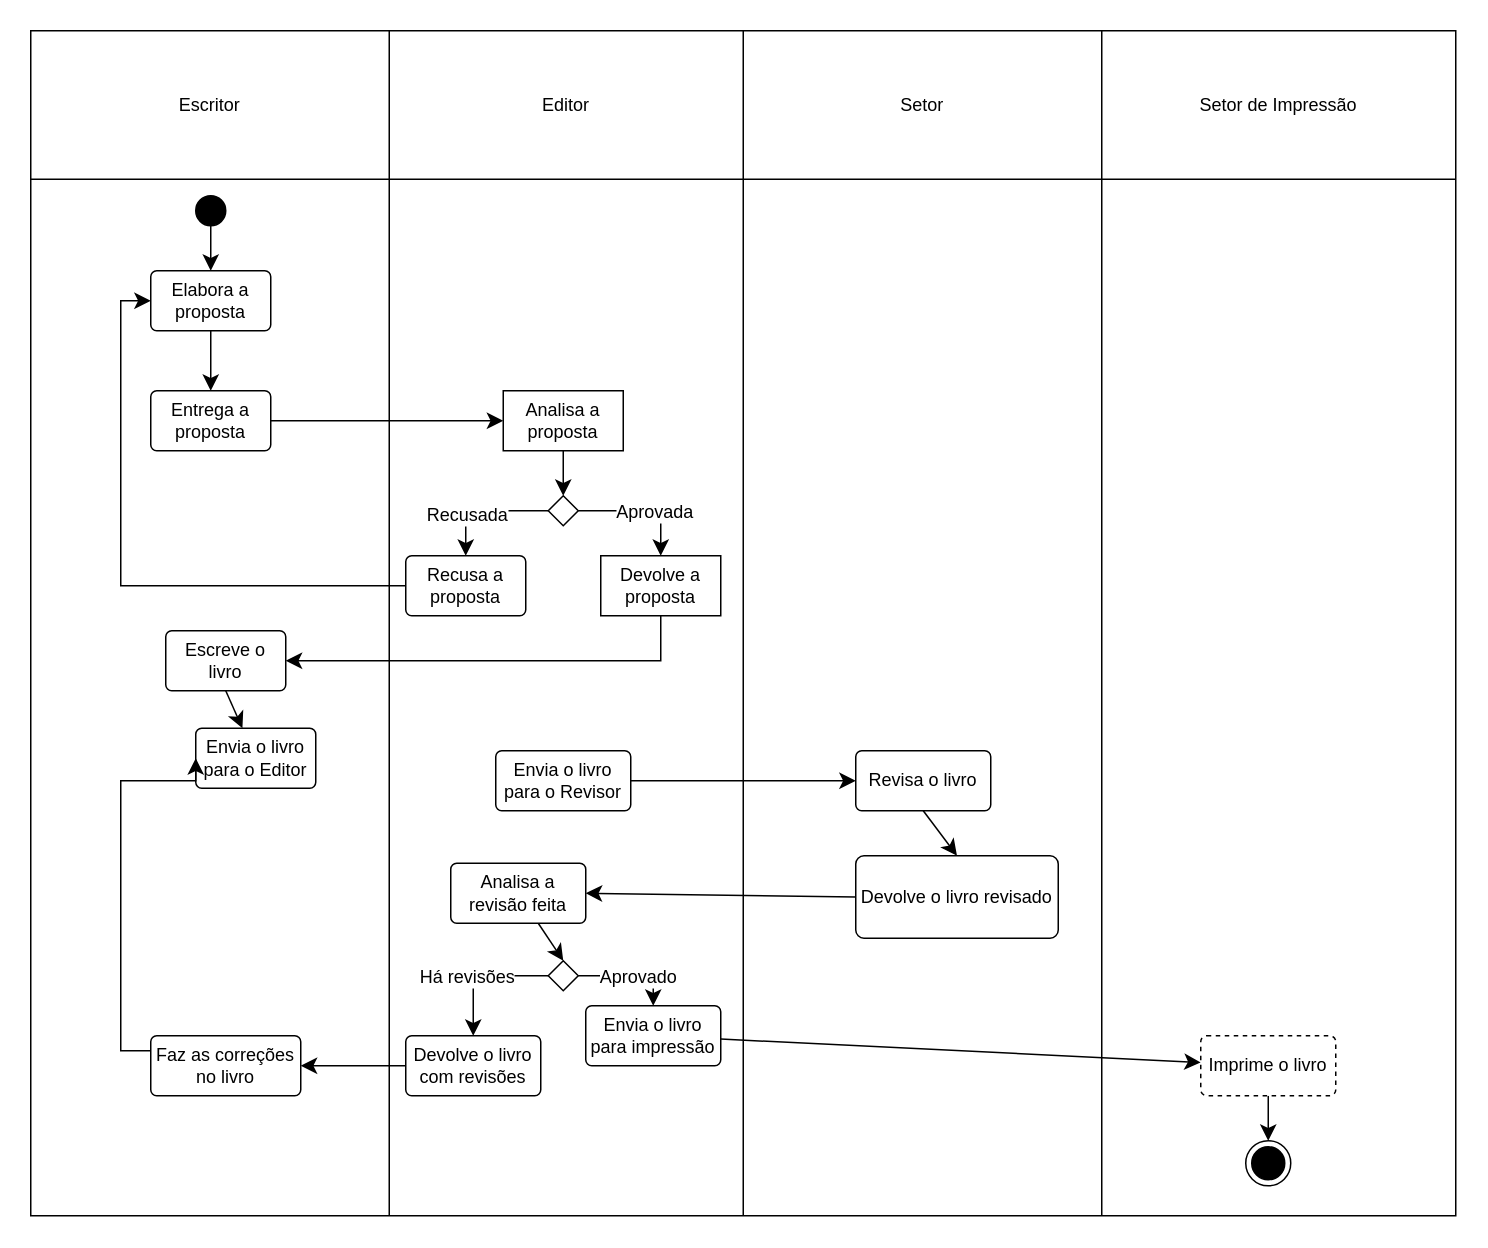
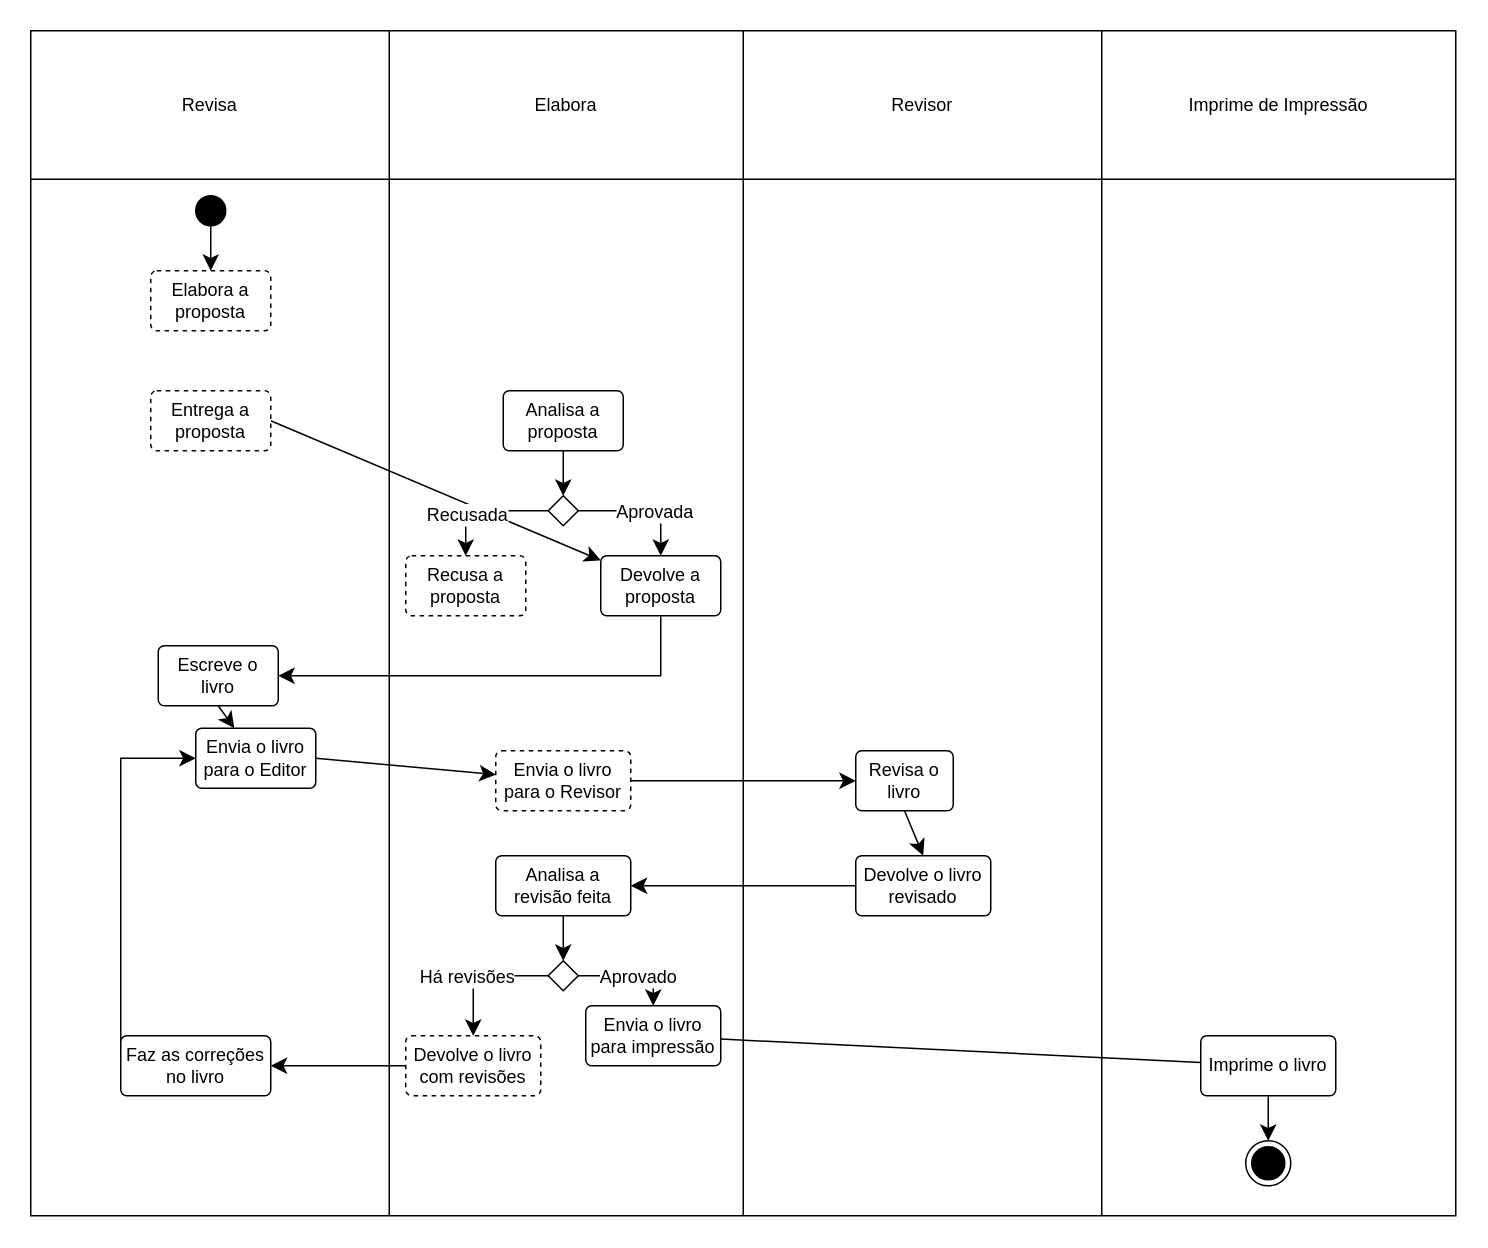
  <mxCell id="0" />
  <mxCell id="1" parent="0" />
  <mxCell id="2" value="" style="shape=table;startSize=0;container=1;collapsible=0;childLayout=tableLayout;moveCells=1;" vertex="1" parent="1"><mxGeometry x="20" y="20" width="950" height="790" as="geometry" /></mxCell>
  <mxCell id="3" value="" style="shape=tableRow;horizontal=0;startSize=0;swimlaneHead=0;swimlaneBody=0;strokeColor=inherit;top=0;left=0;bottom=0;right=0;collapsible=0;dropTarget=0;fillColor=none;points=[[0,0.5],[1,0.5]];portConstraint=eastwest;" vertex="1" parent="2"><mxGeometry width="950" height="99" as="geometry" /></mxCell>
- <mxCell id="4" value="Escritor" style="shape=partialRectangle;html=1;whiteSpace=wrap;connectable=0;strokeColor=inherit;overflow=hidden;fillColor=none;top=0;left=0;bottom=0;right=0;pointerEvents=1;" vertex="1" parent="3"><mxGeometry width="239" height="99" as="geometry"><mxRectangle width="239" height="99" as="alternateBounds" /></mxGeometry></mxCell>
- <mxCell id="5" value="Editor" style="shape=partialRectangle;html=1;whiteSpace=wrap;connectable=0;strokeColor=inherit;overflow=hidden;fillColor=none;top=0;left=0;bottom=0;right=0;pointerEvents=1;" vertex="1" parent="3"><mxGeometry x="239" width="236" height="99" as="geometry"><mxRectangle width="236" height="99" as="alternateBounds" /></mxGeometry></mxCell>
- <mxCell id="6" value="Setor" style="shape=partialRectangle;html=1;whiteSpace=wrap;connectable=0;strokeColor=inherit;overflow=hidden;fillColor=none;top=0;left=0;bottom=0;right=0;pointerEvents=1;" vertex="1" parent="3"><mxGeometry x="475" width="239" height="99" as="geometry"><mxRectangle width="239" height="99" as="alternateBounds" /></mxGeometry></mxCell>
- <mxCell id="7" value="Setor de Impressão" style="shape=partialRectangle;html=1;whiteSpace=wrap;connectable=0;strokeColor=inherit;overflow=hidden;fillColor=none;top=0;left=0;bottom=0;right=0;pointerEvents=1;" vertex="1" parent="3"><mxGeometry x="714" width="236" height="99" as="geometry"><mxRectangle width="236" height="99" as="alternateBounds" /></mxGeometry></mxCell>
+ <mxCell id="4" value="Revisa" style="shape=partialRectangle;html=1;whiteSpace=wrap;connectable=0;strokeColor=inherit;overflow=hidden;fillColor=none;top=0;left=0;bottom=0;right=0;pointerEvents=1;" vertex="1" parent="3"><mxGeometry width="239" height="99" as="geometry"><mxRectangle width="239" height="99" as="alternateBounds" /></mxGeometry></mxCell>
+ <mxCell id="5" value="Elabora" style="shape=partialRectangle;html=1;whiteSpace=wrap;connectable=0;strokeColor=inherit;overflow=hidden;fillColor=none;top=0;left=0;bottom=0;right=0;pointerEvents=1;" vertex="1" parent="3"><mxGeometry x="239" width="236" height="99" as="geometry"><mxRectangle width="236" height="99" as="alternateBounds" /></mxGeometry></mxCell>
+ <mxCell id="6" value="Revisor" style="shape=partialRectangle;html=1;whiteSpace=wrap;connectable=0;strokeColor=inherit;overflow=hidden;fillColor=none;top=0;left=0;bottom=0;right=0;pointerEvents=1;" vertex="1" parent="3"><mxGeometry x="475" width="239" height="99" as="geometry"><mxRectangle width="239" height="99" as="alternateBounds" /></mxGeometry></mxCell>
+ <mxCell id="7" value="Imprime de Impressão" style="shape=partialRectangle;html=1;whiteSpace=wrap;connectable=0;strokeColor=inherit;overflow=hidden;fillColor=none;top=0;left=0;bottom=0;right=0;pointerEvents=1;" vertex="1" parent="3"><mxGeometry x="714" width="236" height="99" as="geometry"><mxRectangle width="236" height="99" as="alternateBounds" /></mxGeometry></mxCell>
  <mxCell id="8" value="" style="shape=tableRow;horizontal=0;startSize=0;swimlaneHead=0;swimlaneBody=0;strokeColor=inherit;top=0;left=0;bottom=0;right=0;collapsible=0;dropTarget=0;fillColor=none;points=[[0,0.5],[1,0.5]];portConstraint=eastwest;" vertex="1" parent="2"><mxGeometry y="99" width="950" height="691" as="geometry" /></mxCell>
  <mxCell id="9" value="" style="shape=partialRectangle;html=1;whiteSpace=wrap;connectable=0;strokeColor=inherit;overflow=hidden;fillColor=none;top=0;left=0;bottom=0;right=0;pointerEvents=1;" vertex="1" parent="8"><mxGeometry width="239" height="691" as="geometry"><mxRectangle width="239" height="691" as="alternateBounds" /></mxGeometry></mxCell>
  <mxCell id="10" value="" style="shape=partialRectangle;html=1;whiteSpace=wrap;connectable=0;strokeColor=inherit;overflow=hidden;fillColor=none;top=0;left=0;bottom=0;right=0;pointerEvents=1;" vertex="1" parent="8"><mxGeometry x="239" width="236" height="691" as="geometry"><mxRectangle width="236" height="691" as="alternateBounds" /></mxGeometry></mxCell>
  <mxCell id="11" value="" style="shape=partialRectangle;html=1;whiteSpace=wrap;connectable=0;strokeColor=inherit;overflow=hidden;fillColor=none;top=0;left=0;bottom=0;right=0;pointerEvents=1;" vertex="1" parent="8"><mxGeometry x="475" width="239" height="691" as="geometry"><mxRectangle width="239" height="691" as="alternateBounds" /></mxGeometry></mxCell>
  <mxCell id="12" value="" style="shape=partialRectangle;html=1;whiteSpace=wrap;connectable=0;strokeColor=inherit;overflow=hidden;fillColor=none;top=0;left=0;bottom=0;right=0;pointerEvents=0;" vertex="1" parent="8"><mxGeometry x="714" width="236" height="691" as="geometry"><mxRectangle width="236" height="691" as="alternateBounds" /></mxGeometry></mxCell>
  <mxCell id="13" style="edgeStyle=none;curved=1;rounded=0;orthogonalLoop=1;jettySize=auto;html=1;fontSize=12;startSize=8;endSize=8;exitX=0.5;exitY=1;exitDx=0;exitDy=0;" parent="1" source="16" target="15" edge="1"><mxGeometry relative="1" as="geometry"><mxPoint x="90" y="130" as="sourcePoint" /></mxGeometry></mxCell>
- <mxCell id="14" style="edgeStyle=none;curved=1;rounded=0;orthogonalLoop=1;jettySize=auto;html=1;fontSize=12;startSize=8;endSize=8;" edge="1" parent="1" source="15" target="18"><mxGeometry relative="1" as="geometry" /></mxCell>
- <mxCell id="15" value="Elabora a proposta" style="rounded=1;arcSize=10;whiteSpace=wrap;html=1;align=center;" parent="1" vertex="1"><mxGeometry x="100" y="180" width="80" height="40" as="geometry" /></mxCell>
+ <mxCell id="15" value="Elabora a proposta" style="rounded=1;arcSize=10;whiteSpace=wrap;html=1;align=center;dashed=1;" parent="1" vertex="1"><mxGeometry x="100" y="180" width="80" height="40" as="geometry" /></mxCell>
  <mxCell id="16" value="" style="ellipse;whiteSpace=wrap;html=1;gradientColor=none;fillColor=#000000;" parent="1" vertex="1"><mxGeometry x="130" y="130" width="20" height="20" as="geometry" /></mxCell>
- <mxCell id="17" style="edgeStyle=none;curved=1;rounded=0;orthogonalLoop=1;jettySize=auto;html=1;exitX=1;exitY=0.5;exitDx=0;exitDy=0;fontSize=12;startSize=8;endSize=8;" edge="1" parent="1" source="18" target="20"><mxGeometry relative="1" as="geometry" /></mxCell>
- <mxCell id="18" value="Entrega a proposta" style="rounded=1;arcSize=10;whiteSpace=wrap;html=1;align=center;" parent="1" vertex="1"><mxGeometry x="100" y="260" width="80" height="40" as="geometry" /></mxCell>
+ <mxCell id="17" style="edgeStyle=none;curved=1;rounded=0;orthogonalLoop=1;jettySize=auto;html=1;exitX=1;exitY=0.5;exitDx=0;exitDy=0;fontSize=12;startSize=8;endSize=8;" edge="1" parent="1" source="18" target="22"><mxGeometry relative="1" as="geometry" /></mxCell>
+ <mxCell id="18" value="Entrega a proposta" style="rounded=1;arcSize=10;whiteSpace=wrap;html=1;align=center;dashed=1;" parent="1" vertex="1"><mxGeometry x="100" y="260" width="80" height="40" as="geometry" /></mxCell>
  <mxCell id="19" style="edgeStyle=none;curved=1;rounded=0;orthogonalLoop=1;jettySize=auto;html=1;entryX=0.5;entryY=0;entryDx=0;entryDy=0;fontSize=12;startSize=8;endSize=8;" edge="1" parent="1" source="20" target="47"><mxGeometry relative="1" as="geometry" /></mxCell>
- <mxCell id="20" value="Analisa a proposta" style="arcSize=10;whiteSpace=wrap;html=1;align=center;rounded=0;" parent="1" vertex="1"><mxGeometry x="335" y="260" width="80" height="40" as="geometry" /></mxCell>
+ <mxCell id="20" value="Analisa a proposta" style="rounded=1;arcSize=10;whiteSpace=wrap;html=1;align=center;" parent="1" vertex="1"><mxGeometry x="335" y="260" width="80" height="40" as="geometry" /></mxCell>
  <mxCell id="21" style="edgeStyle=orthogonalEdgeStyle;rounded=0;orthogonalLoop=1;jettySize=auto;html=1;exitX=0.5;exitY=1;exitDx=0;exitDy=0;entryX=1;entryY=0.5;entryDx=0;entryDy=0;fontSize=12;startSize=8;endSize=8;" edge="1" parent="1" source="22" target="24"><mxGeometry relative="1" as="geometry" /></mxCell>
- <mxCell id="22" value="Devolve a proposta" style="arcSize=10;whiteSpace=wrap;html=1;align=center;rounded=0;" parent="1" vertex="1"><mxGeometry x="400" y="370" width="80" height="40" as="geometry" /></mxCell>
+ <mxCell id="22" value="Devolve a proposta" style="rounded=1;arcSize=10;whiteSpace=wrap;html=1;align=center;" parent="1" vertex="1"><mxGeometry x="400" y="370" width="80" height="40" as="geometry" /></mxCell>
  <mxCell id="23" style="edgeStyle=none;curved=1;rounded=0;orthogonalLoop=1;jettySize=auto;html=1;exitX=0.5;exitY=1;exitDx=0;exitDy=0;fontSize=12;startSize=8;endSize=8;" edge="1" parent="1" source="24" target="26"><mxGeometry relative="1" as="geometry" /></mxCell>
- <mxCell id="24" value="Escreve o livro" style="rounded=1;arcSize=10;whiteSpace=wrap;html=1;align=center;" parent="1" vertex="1"><mxGeometry x="110" y="420" width="80" height="40" as="geometry" /></mxCell>
+ <mxCell id="24" value="Escreve o livro" style="rounded=1;arcSize=10;whiteSpace=wrap;html=1;align=center;" parent="1" vertex="1"><mxGeometry x="105" y="430" width="80" height="40" as="geometry" /></mxCell>
+ <mxCell id="25" style="edgeStyle=none;curved=1;rounded=0;orthogonalLoop=1;jettySize=auto;html=1;exitX=1;exitY=0.5;exitDx=0;exitDy=0;fontSize=12;startSize=8;endSize=8;" edge="1" parent="1" source="26" target="28"><mxGeometry relative="1" as="geometry" /></mxCell>
  <mxCell id="26" value="Envia o livro para o Editor" style="rounded=1;arcSize=10;whiteSpace=wrap;html=1;align=center;" parent="1" vertex="1"><mxGeometry x="130" y="485" width="80" height="40" as="geometry" /></mxCell>
  <mxCell id="27" style="edgeStyle=none;curved=1;rounded=0;orthogonalLoop=1;jettySize=auto;html=1;exitX=1;exitY=0.5;exitDx=0;exitDy=0;fontSize=12;startSize=8;endSize=8;" edge="1" parent="1" source="28" target="30"><mxGeometry relative="1" as="geometry" /></mxCell>
- <mxCell id="28" value="Envia o livro para o Revisor" style="rounded=1;arcSize=10;whiteSpace=wrap;html=1;align=center;" parent="1" vertex="1"><mxGeometry x="330" y="500" width="90" height="40" as="geometry" /></mxCell>
+ <mxCell id="28" value="Envia o livro para o Revisor" style="rounded=1;arcSize=10;whiteSpace=wrap;html=1;align=center;dashed=1;" parent="1" vertex="1"><mxGeometry x="330" y="500" width="90" height="40" as="geometry" /></mxCell>
  <mxCell id="29" style="edgeStyle=none;curved=1;rounded=0;orthogonalLoop=1;jettySize=auto;html=1;exitX=0.5;exitY=1;exitDx=0;exitDy=0;entryX=0.5;entryY=0;entryDx=0;entryDy=0;fontSize=12;startSize=8;endSize=8;" edge="1" parent="1" source="30" target="32"><mxGeometry relative="1" as="geometry" /></mxCell>
- <mxCell id="30" value="Revisa o livro" style="rounded=1;arcSize=10;whiteSpace=wrap;html=1;align=center;" parent="1" vertex="1"><mxGeometry x="570" y="500" width="90" height="40" as="geometry" /></mxCell>
+ <mxCell id="30" value="Revisa o livro" style="rounded=1;arcSize=10;whiteSpace=wrap;html=1;align=center;" parent="1" vertex="1"><mxGeometry x="570" y="500" width="65" height="40" as="geometry" /></mxCell>
  <mxCell id="31" style="edgeStyle=none;curved=1;rounded=0;orthogonalLoop=1;jettySize=auto;html=1;exitX=0;exitY=0.5;exitDx=0;exitDy=0;entryX=1;entryY=0.5;entryDx=0;entryDy=0;fontSize=12;startSize=8;endSize=8;" edge="1" parent="1" source="32" target="34"><mxGeometry relative="1" as="geometry" /></mxCell>
- <mxCell id="32" value="Devolve o livro revisado" style="rounded=1;arcSize=10;whiteSpace=wrap;html=1;align=center;" parent="1" vertex="1"><mxGeometry x="570" y="570" width="135" height="55" as="geometry" /></mxCell>
+ <mxCell id="32" value="Devolve o livro revisado" style="rounded=1;arcSize=10;whiteSpace=wrap;html=1;align=center;" parent="1" vertex="1"><mxGeometry x="570" y="570" width="90" height="40" as="geometry" /></mxCell>
  <mxCell id="33" style="edgeStyle=none;curved=1;rounded=0;orthogonalLoop=1;jettySize=auto;html=1;entryX=0.5;entryY=0;entryDx=0;entryDy=0;fontSize=12;startSize=8;endSize=8;" edge="1" parent="1" source="34" target="54"><mxGeometry relative="1" as="geometry" /></mxCell>
- <mxCell id="34" value="Analisa a revisão feita" style="rounded=1;arcSize=10;whiteSpace=wrap;html=1;align=center;" parent="1" vertex="1"><mxGeometry x="300" y="575" width="90" height="40" as="geometry" /></mxCell>
- <mxCell id="35" style="edgeStyle=none;curved=1;rounded=0;orthogonalLoop=1;jettySize=auto;html=1;fontSize=12;startSize=8;endSize=8;" edge="1" parent="1" source="36" target="40"><mxGeometry relative="1" as="geometry" /></mxCell>
+ <mxCell id="34" value="Analisa a revisão feita" style="rounded=1;arcSize=10;whiteSpace=wrap;html=1;align=center;" parent="1" vertex="1"><mxGeometry x="330" y="570" width="90" height="40" as="geometry" /></mxCell>
+ <mxCell id="35" style="edgeStyle=none;curved=1;rounded=0;orthogonalLoop=1;jettySize=auto;html=1;fontSize=12;startSize=8;endSize=8;endArrow=none;" edge="1" parent="1" source="36" target="40"><mxGeometry relative="1" as="geometry" /></mxCell>
  <mxCell id="36" value="Envia o livro para impressão" style="rounded=1;arcSize=10;whiteSpace=wrap;html=1;align=center;" parent="1" vertex="1"><mxGeometry x="390" y="670" width="90" height="40" as="geometry" /></mxCell>
  <mxCell id="37" style="edgeStyle=none;curved=1;rounded=0;orthogonalLoop=1;jettySize=auto;html=1;exitX=0;exitY=0.5;exitDx=0;exitDy=0;fontSize=12;startSize=8;endSize=8;" edge="1" parent="1" source="38" target="42"><mxGeometry relative="1" as="geometry" /></mxCell>
- <mxCell id="38" value="Devolve o livro com revisões" style="rounded=1;arcSize=10;whiteSpace=wrap;html=1;align=center;" parent="1" vertex="1"><mxGeometry x="270" y="690" width="90" height="40" as="geometry" /></mxCell>
+ <mxCell id="38" value="Devolve o livro com revisões" style="rounded=1;arcSize=10;whiteSpace=wrap;html=1;align=center;dashed=1;" parent="1" vertex="1"><mxGeometry x="270" y="690" width="90" height="40" as="geometry" /></mxCell>
  <mxCell id="39" style="edgeStyle=none;curved=1;rounded=0;orthogonalLoop=1;jettySize=auto;html=1;fontSize=12;startSize=8;endSize=8;" edge="1" parent="1" source="40" target="55"><mxGeometry relative="1" as="geometry" /></mxCell>
- <mxCell id="40" value="Imprime o livro" style="rounded=1;arcSize=10;whiteSpace=wrap;html=1;align=center;dashed=1;" parent="1" vertex="1"><mxGeometry x="800" y="690" width="90" height="40" as="geometry" /></mxCell>
+ <mxCell id="40" value="Imprime o livro" style="rounded=1;arcSize=10;whiteSpace=wrap;html=1;align=center;" parent="1" vertex="1"><mxGeometry x="800" y="690" width="90" height="40" as="geometry" /></mxCell>
  <mxCell id="41" style="edgeStyle=orthogonalEdgeStyle;rounded=0;orthogonalLoop=1;jettySize=auto;html=1;exitX=0;exitY=0.5;exitDx=0;exitDy=0;entryX=0;entryY=0.5;entryDx=0;entryDy=0;fontSize=12;startSize=8;endSize=8;" edge="1" parent="1" source="42" target="26"><mxGeometry relative="1" as="geometry"><Array as="points"><mxPoint x="80" y="700" /><mxPoint x="80" y="520" /></Array></mxGeometry></mxCell>
- <mxCell id="42" value="Faz as correções no livro" style="rounded=1;arcSize=10;whiteSpace=wrap;html=1;align=center;" vertex="1" parent="1"><mxGeometry x="100" y="690" width="100" height="40" as="geometry" /></mxCell>
+ <mxCell id="42" value="Faz as correções no livro" style="rounded=1;arcSize=10;whiteSpace=wrap;html=1;align=center;" vertex="1" parent="1"><mxGeometry x="80" y="690" width="100" height="40" as="geometry" /></mxCell>
  <mxCell id="43" style="edgeStyle=orthogonalEdgeStyle;rounded=0;orthogonalLoop=1;jettySize=auto;html=1;entryX=0.5;entryY=0;entryDx=0;entryDy=0;fontSize=12;startSize=8;endSize=8;" edge="1" parent="1" source="47" target="22"><mxGeometry relative="1" as="geometry" /></mxCell>
  <mxCell id="44" value="Aprovada" style="edgeLabel;html=1;align=center;verticalAlign=middle;resizable=0;points=[];fontSize=12;" vertex="1" connectable="0" parent="43"><mxGeometry x="-0.195" y="2" relative="1" as="geometry"><mxPoint x="16" y="2" as="offset" /></mxGeometry></mxCell>
  <mxCell id="45" style="edgeStyle=orthogonalEdgeStyle;rounded=0;orthogonalLoop=1;jettySize=auto;html=1;entryX=0.5;entryY=0;entryDx=0;entryDy=0;fontSize=12;startSize=8;endSize=8;" edge="1" parent="1" source="47" target="49"><mxGeometry relative="1" as="geometry" /></mxCell>
  <mxCell id="46" value="Recusada" style="edgeLabel;html=1;align=center;verticalAlign=middle;resizable=0;points=[];fontSize=12;" vertex="1" connectable="0" parent="45"><mxGeometry x="0.334" relative="1" as="geometry"><mxPoint as="offset" /></mxGeometry></mxCell>
  <mxCell id="47" value="" style="rhombus;whiteSpace=wrap;html=1;gradientColor=none;" vertex="1" parent="1"><mxGeometry x="365" y="330" width="20" height="20" as="geometry" /></mxCell>
- <mxCell id="48" style="edgeStyle=orthogonalEdgeStyle;rounded=0;orthogonalLoop=1;jettySize=auto;html=1;entryX=0;entryY=0.5;entryDx=0;entryDy=0;fontSize=12;startSize=8;endSize=8;" edge="1" parent="1" source="49" target="15"><mxGeometry relative="1" as="geometry" /></mxCell>
- <mxCell id="49" value="Recusa a proposta" style="rounded=1;arcSize=10;whiteSpace=wrap;html=1;align=center;" vertex="1" parent="1"><mxGeometry x="270" y="370" width="80" height="40" as="geometry" /></mxCell>
+ <mxCell id="49" value="Recusa a proposta" style="rounded=1;arcSize=10;whiteSpace=wrap;html=1;align=center;dashed=1;" vertex="1" parent="1"><mxGeometry x="270" y="370" width="80" height="40" as="geometry" /></mxCell>
  <mxCell id="50" style="edgeStyle=orthogonalEdgeStyle;rounded=0;orthogonalLoop=1;jettySize=auto;html=1;entryX=0.5;entryY=0;entryDx=0;entryDy=0;fontSize=12;startSize=8;endSize=8;" edge="1" parent="1" source="54" target="36"><mxGeometry relative="1" as="geometry" /></mxCell>
  <mxCell id="51" value="Aprovado" style="edgeLabel;html=1;align=center;verticalAlign=middle;resizable=0;points=[];fontSize=12;" vertex="1" connectable="0" parent="50"><mxGeometry x="-0.115" y="-3" relative="1" as="geometry"><mxPoint x="8" y="-3" as="offset" /></mxGeometry></mxCell>
  <mxCell id="52" style="edgeStyle=orthogonalEdgeStyle;rounded=0;orthogonalLoop=1;jettySize=auto;html=1;entryX=0.5;entryY=0;entryDx=0;entryDy=0;fontSize=12;startSize=8;endSize=8;" edge="1" parent="1" source="54" target="38"><mxGeometry relative="1" as="geometry"><Array as="points"><mxPoint x="315" y="650" /></Array></mxGeometry></mxCell>
  <mxCell id="53" value="Há revisões" style="edgeLabel;html=1;align=center;verticalAlign=middle;resizable=0;points=[];fontSize=12;" vertex="1" connectable="0" parent="52"><mxGeometry x="0.251" y="-3" relative="1" as="geometry"><mxPoint x="-2" y="-6" as="offset" /></mxGeometry></mxCell>
  <mxCell id="54" value="" style="rhombus;whiteSpace=wrap;html=1;gradientColor=none;" vertex="1" parent="1"><mxGeometry x="365" y="640" width="20" height="20" as="geometry" /></mxCell>
  <mxCell id="55" value="" style="ellipse;html=1;shape=endState;fillColor=#000000;strokeColor=#000000;" vertex="1" parent="1"><mxGeometry x="830" y="760" width="30" height="30" as="geometry" /></mxCell>
